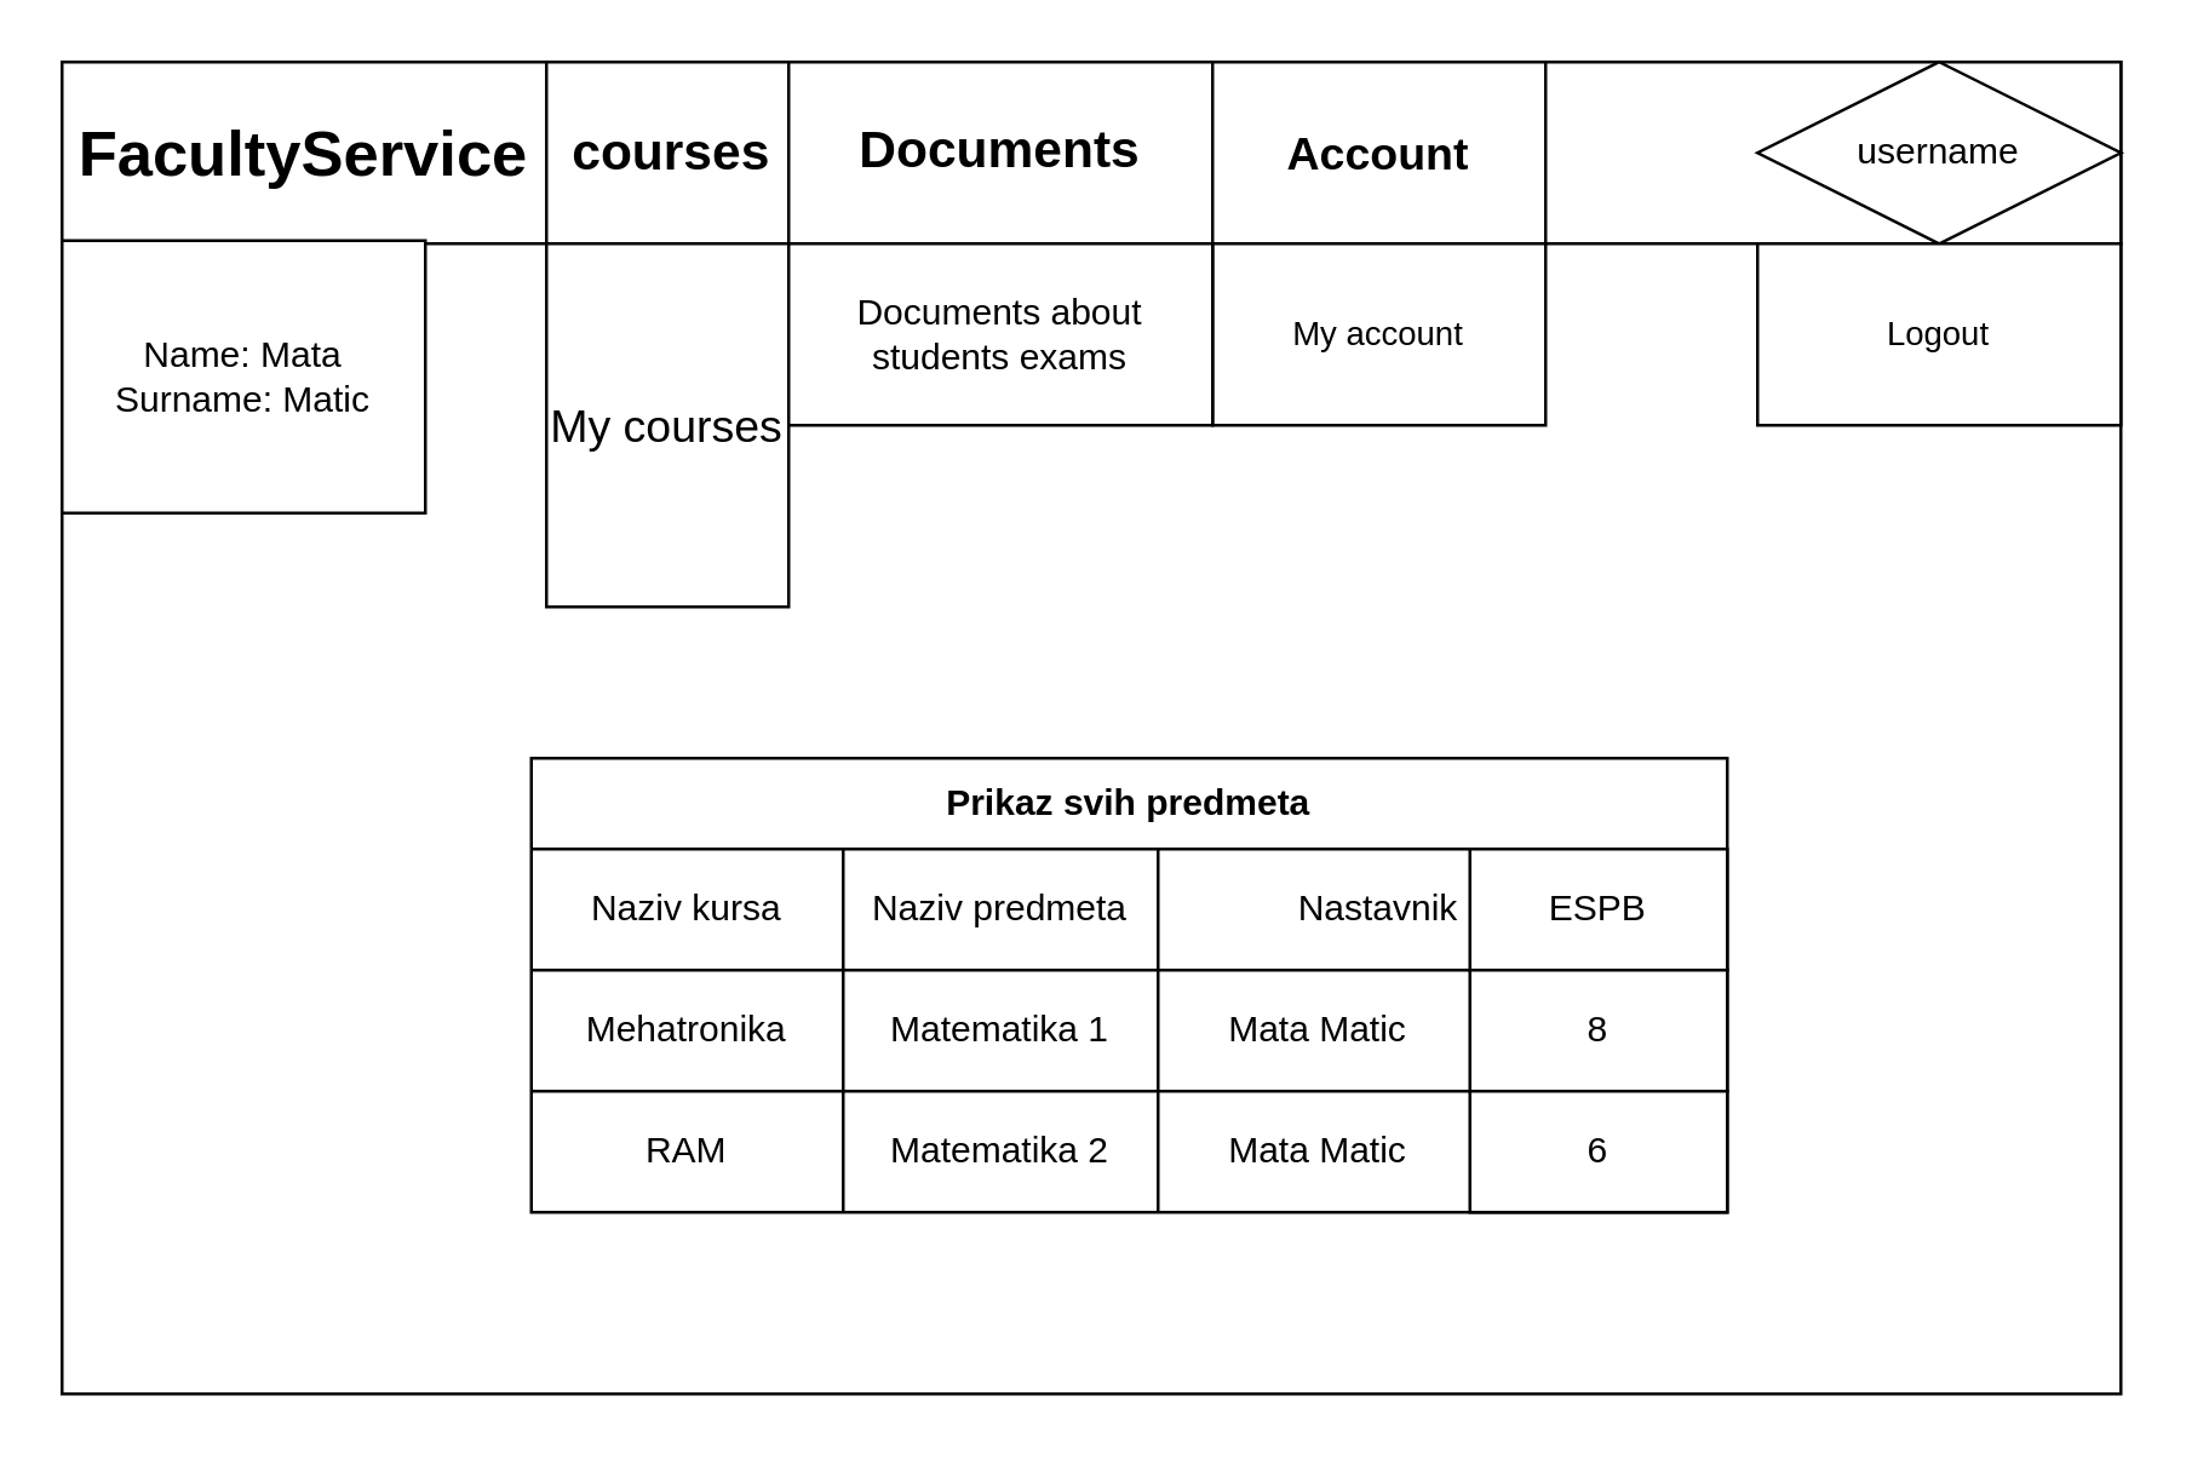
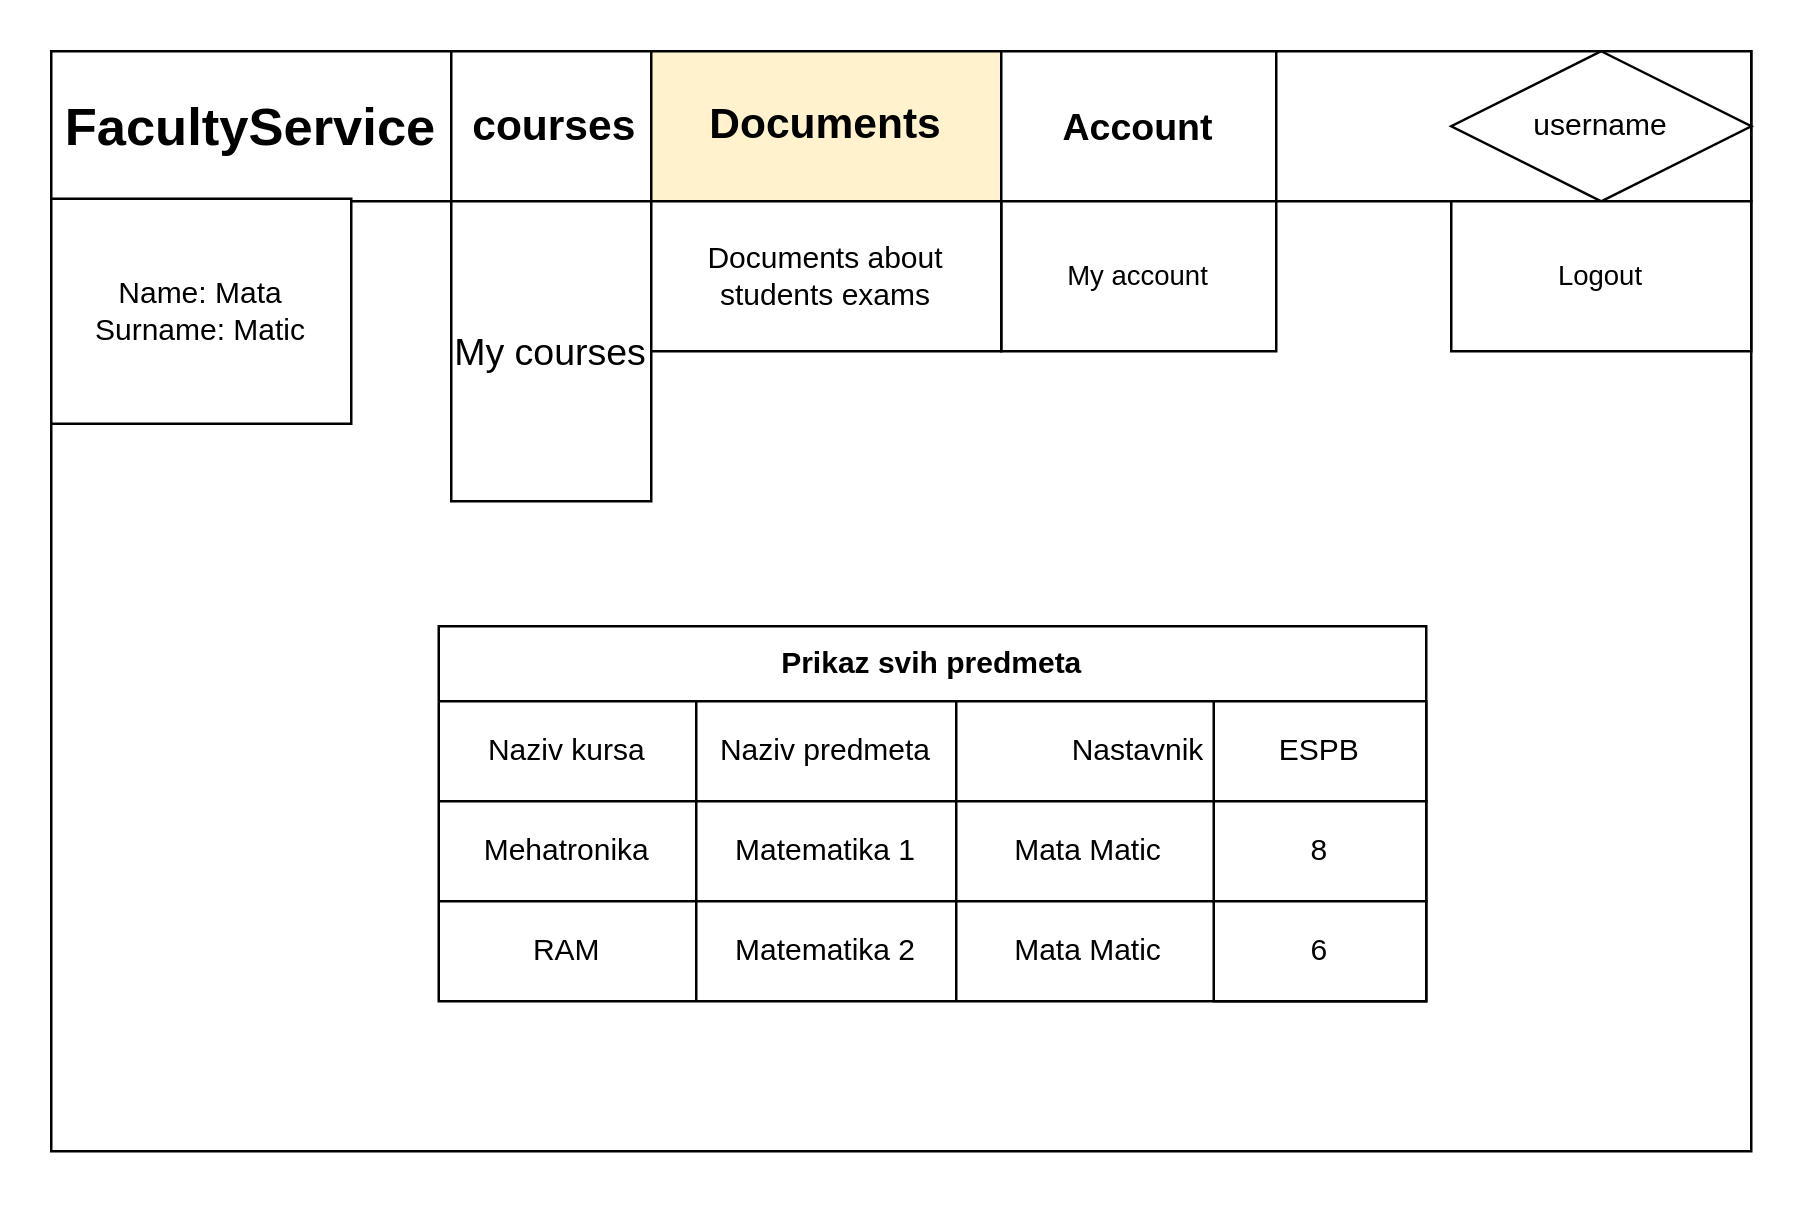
  <mxCell id="0" />
  <mxCell id="1" parent="0" />
  <mxCell id="2" value="" style="rounded=0;whiteSpace=wrap;html=1;" parent="1" vertex="1"><mxGeometry x="20" y="20" width="680" height="440" as="geometry" /></mxCell>
  <mxCell id="3" value="" style="rounded=0;whiteSpace=wrap;html=1;" parent="1" vertex="1"><mxGeometry x="20" y="20" width="680" height="60" as="geometry" /></mxCell>
  <mxCell id="4" value="" style="rounded=0;whiteSpace=wrap;html=1;" parent="1" vertex="1"><mxGeometry x="180" y="20" width="100" height="60" as="geometry" /></mxCell>
- <mxCell id="5" value="&lt;b&gt;&lt;font style=&quot;font-size: 17px&quot;&gt;Documents&lt;/font&gt;&lt;/b&gt;" style="rounded=0;whiteSpace=wrap;html=1;" parent="1" vertex="1"><mxGeometry x="260" y="20" width="140" height="60" as="geometry" /></mxCell>
+ <mxCell id="5" value="&lt;b&gt;&lt;font style=&quot;font-size: 17px&quot;&gt;Documents&lt;/font&gt;&lt;/b&gt;" style="rounded=0;whiteSpace=wrap;html=1;fillColor=#fff2cc;" parent="1" vertex="1"><mxGeometry x="260" y="20" width="140" height="60" as="geometry" /></mxCell>
  <mxCell id="6" value="Account" style="rounded=0;whiteSpace=wrap;html=1;fontStyle=1;fontSize=15;" parent="1" vertex="1"><mxGeometry x="400" y="20" width="110" height="60" as="geometry" /></mxCell>
  <mxCell id="7" value="username" style="rhombus;whiteSpace=wrap;html=1;" parent="1" vertex="1"><mxGeometry x="580" y="20" width="120" height="60" as="geometry" /></mxCell>
  <mxCell id="8" value="&lt;b&gt;&lt;font style=&quot;font-size: 21px&quot;&gt;FacultyService&lt;/font&gt;&lt;/b&gt;" style="text;html=1;strokeColor=none;fillColor=none;align=center;verticalAlign=middle;whiteSpace=wrap;rounded=0;" parent="1" vertex="1"><mxGeometry x="20" y="40.25" width="160" height="19.5" as="geometry" /></mxCell>
  <mxCell id="9" value="&lt;b&gt;&lt;font style=&quot;font-size: 17px&quot;&gt;courses&lt;/font&gt;&lt;/b&gt;" style="text;html=1;strokeColor=none;fillColor=none;align=center;verticalAlign=middle;whiteSpace=wrap;rounded=0;" parent="1" vertex="1"><mxGeometry x="200" y="40.25" width="42.5" height="21" as="geometry" /></mxCell>
  <mxCell id="10" value="My courses" style="rounded=0;whiteSpace=wrap;html=1;fontSize=15;align=center;" parent="1" vertex="1"><mxGeometry x="180" y="80" width="80" height="120" as="geometry" /></mxCell>
  <mxCell id="11" value="My account" style="rounded=0;whiteSpace=wrap;html=1;fontSize=11;" parent="1" vertex="1"><mxGeometry x="400" y="80" width="110" height="60" as="geometry" /></mxCell>
  <mxCell id="12" value="Logout" style="rounded=0;whiteSpace=wrap;html=1;fontSize=11;align=center;" parent="1" vertex="1"><mxGeometry x="580" y="80" width="120" height="60" as="geometry" /></mxCell>
  <mxCell id="13" value="Prikaz svih predmeta" style="shape=table;html=1;whiteSpace=wrap;startSize=30;container=1;collapsible=0;childLayout=tableLayout;fontStyle=1;align=center;" parent="1" vertex="1"><mxGeometry x="175" y="250" width="395" height="150" as="geometry" /></mxCell>
  <mxCell id="14" value="" style="shape=partialRectangle;html=1;whiteSpace=wrap;collapsible=0;dropTarget=0;pointerEvents=0;fillColor=none;top=0;left=0;bottom=0;right=0;points=[[0,0.5],[1,0.5]];portConstraint=eastwest;" parent="13" vertex="1"><mxGeometry y="30" width="395" height="40" as="geometry" /></mxCell>
  <mxCell id="15" value="Naziv kursa" style="shape=partialRectangle;html=1;whiteSpace=wrap;connectable=0;fillColor=none;top=0;left=0;bottom=0;right=0;overflow=hidden;" parent="14" vertex="1"><mxGeometry width="103" height="40" as="geometry" /></mxCell>
  <mxCell id="16" value="Naziv predmeta" style="shape=partialRectangle;html=1;whiteSpace=wrap;connectable=0;fillColor=none;top=0;left=0;bottom=0;right=0;overflow=hidden;" parent="14" vertex="1"><mxGeometry x="103" width="104" height="40" as="geometry" /></mxCell>
  <mxCell id="17" value="" style="shape=partialRectangle;html=1;whiteSpace=wrap;connectable=0;fillColor=none;top=0;left=0;bottom=0;right=0;overflow=hidden;align=center;" parent="14" vertex="1"><mxGeometry x="207" width="188" height="40" as="geometry" /></mxCell>
  <mxCell id="18" value="" style="shape=partialRectangle;html=1;whiteSpace=wrap;collapsible=0;dropTarget=0;pointerEvents=0;fillColor=none;top=0;left=0;bottom=0;right=0;points=[[0,0.5],[1,0.5]];portConstraint=eastwest;" parent="13" vertex="1"><mxGeometry y="70" width="395" height="40" as="geometry" /></mxCell>
  <mxCell id="19" value="Mehatronika" style="shape=partialRectangle;html=1;whiteSpace=wrap;connectable=0;fillColor=none;top=0;left=0;bottom=0;right=0;overflow=hidden;" parent="18" vertex="1"><mxGeometry width="103" height="40" as="geometry" /></mxCell>
  <mxCell id="20" value="Matematika 1" style="shape=partialRectangle;html=1;whiteSpace=wrap;connectable=0;fillColor=none;top=0;left=0;bottom=0;right=0;overflow=hidden;" parent="18" vertex="1"><mxGeometry x="103" width="104" height="40" as="geometry" /></mxCell>
  <mxCell id="21" value="" style="shape=partialRectangle;html=1;whiteSpace=wrap;connectable=0;fillColor=none;top=0;left=0;bottom=0;right=0;overflow=hidden;" parent="18" vertex="1"><mxGeometry x="207" width="188" height="40" as="geometry" /></mxCell>
  <mxCell id="22" value="" style="shape=partialRectangle;html=1;whiteSpace=wrap;collapsible=0;dropTarget=0;pointerEvents=0;fillColor=none;top=0;left=0;bottom=0;right=0;points=[[0,0.5],[1,0.5]];portConstraint=eastwest;" parent="13" vertex="1"><mxGeometry y="110" width="395" height="40" as="geometry" /></mxCell>
  <mxCell id="23" value="RAM" style="shape=partialRectangle;html=1;whiteSpace=wrap;connectable=0;fillColor=none;top=0;left=0;bottom=0;right=0;overflow=hidden;" parent="22" vertex="1"><mxGeometry width="103" height="40" as="geometry" /></mxCell>
  <mxCell id="24" value="Matematika 2" style="shape=partialRectangle;html=1;whiteSpace=wrap;connectable=0;fillColor=none;top=0;left=0;bottom=0;right=0;overflow=hidden;" parent="22" vertex="1"><mxGeometry x="103" width="104" height="40" as="geometry" /></mxCell>
  <mxCell id="25" value="" style="shape=partialRectangle;html=1;whiteSpace=wrap;connectable=0;fillColor=none;top=0;left=0;bottom=0;right=0;overflow=hidden;" parent="22" vertex="1"><mxGeometry x="207" width="188" height="40" as="geometry" /></mxCell>
  <mxCell id="26" value="ESPB" style="rounded=0;whiteSpace=wrap;html=1;" parent="1" vertex="1"><mxGeometry x="485" y="280" width="85" height="40" as="geometry" /></mxCell>
  <mxCell id="27" value="8" style="rounded=0;whiteSpace=wrap;html=1;" parent="1" vertex="1"><mxGeometry x="485" y="320" width="85" height="40" as="geometry" /></mxCell>
  <mxCell id="28" value="6" style="rounded=0;whiteSpace=wrap;html=1;" parent="1" vertex="1"><mxGeometry x="485" y="360" width="85" height="40" as="geometry" /></mxCell>
  <mxCell id="29" value="Nastavnik" style="text;html=1;strokeColor=none;fillColor=none;align=center;verticalAlign=middle;whiteSpace=wrap;rounded=0;" parent="1" vertex="1"><mxGeometry x="435" y="290" width="40" height="20" as="geometry" /></mxCell>
  <mxCell id="30" value="Mata Matic" style="text;html=1;strokeColor=none;fillColor=none;align=center;verticalAlign=middle;whiteSpace=wrap;rounded=0;" parent="1" vertex="1"><mxGeometry x="400" y="330" width="70" height="20" as="geometry" /></mxCell>
  <mxCell id="31" value="Mata Matic" style="text;html=1;strokeColor=none;fillColor=none;align=center;verticalAlign=middle;whiteSpace=wrap;rounded=0;" parent="1" vertex="1"><mxGeometry x="400" y="370" width="70" height="20" as="geometry" /></mxCell>
  <mxCell id="32" value="Text" style="text;html=1;strokeColor=none;fillColor=none;align=center;verticalAlign=middle;whiteSpace=wrap;rounded=0;" parent="1" vertex="1"><mxGeometry x="30" y="90" width="40" height="20" as="geometry" /></mxCell>
  <mxCell id="33" value="Name: Mata&lt;br&gt;Surname: Matic" style="rounded=0;whiteSpace=wrap;html=1;" parent="1" vertex="1"><mxGeometry x="20" y="79" width="120" height="90" as="geometry" /></mxCell>
  <mxCell id="34" value="Documents about students exams" style="rounded=0;whiteSpace=wrap;html=1;" vertex="1" parent="1"><mxGeometry x="260" y="80" width="140" height="60" as="geometry" /></mxCell>
